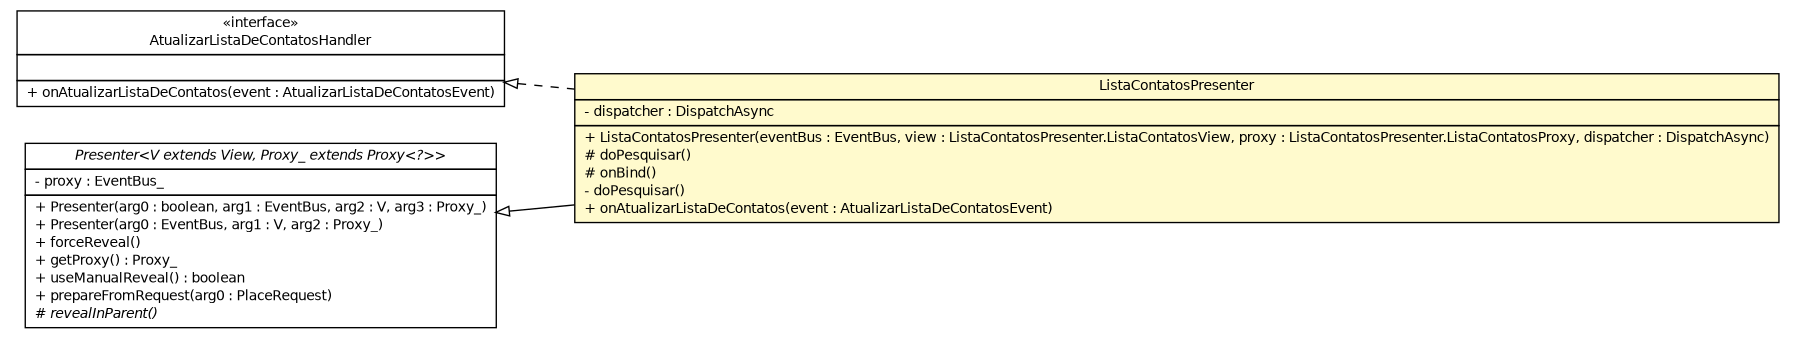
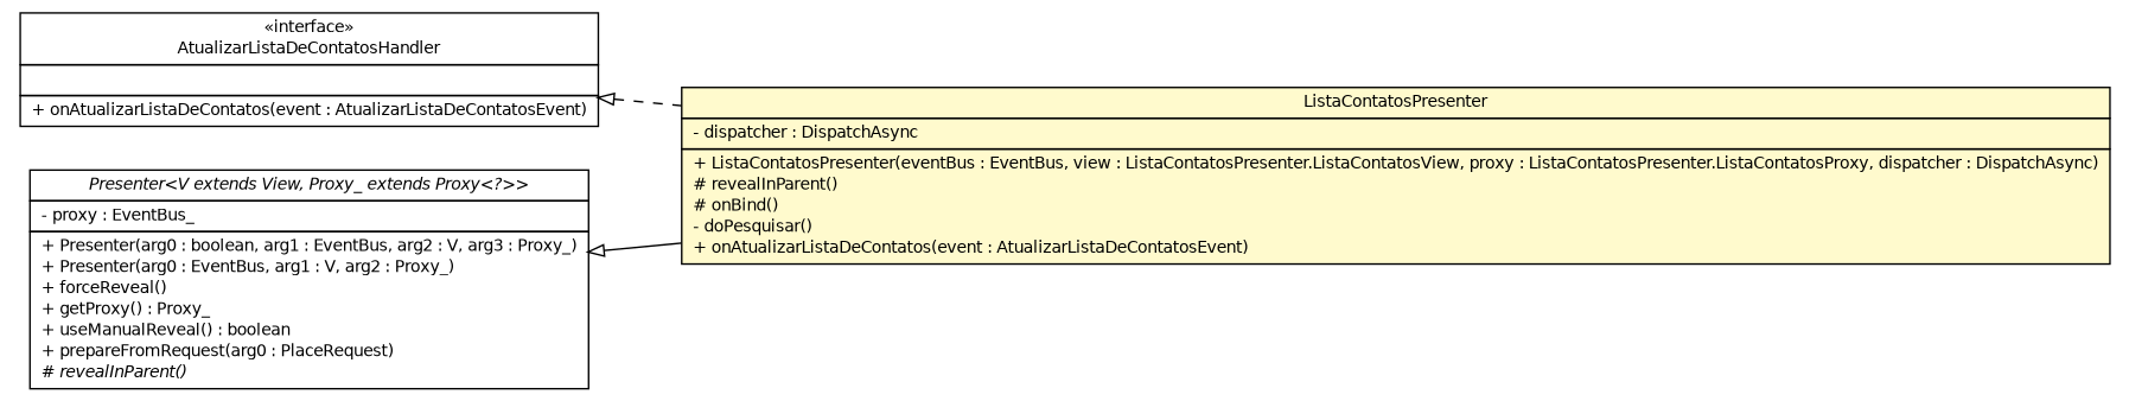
  digraph {
    nodesep=0.25
    rankdir=LR
    ranksep=0.5
    node [fontcolor=black fontname=Helvetica fontsize=10.0 shape=plaintext]
    edge [arrowtail=empty dir=back fontname=Helvetica fontsize=10 headport=p labelfontname=Helvetica labelfontsize=10 tailport=p]
    n1 [label=<<table title="br.net.meditec.client.events.AtualizarListaDeContatosEvent.AtualizarListaDeContatosHandler" border="0" cellborder="1" cellspacing="0" cellpadding="2" port="p" href="../../events/AtualizarListaDeContatosEvent.AtualizarListaDeContatosHandler.html"> 		<tr><td><table border="0" cellspacing="0" cellpadding="1"> <tr><td align="center" balign="center"> &#171;interface&#187; </td></tr> <tr><td align="center" balign="center"> AtualizarListaDeContatosHandler </td></tr> 		</table></td></tr> 		<tr><td><table border="0" cellspacing="0" cellpadding="1"> <tr><td align="left" balign="left">  </td></tr> 		</table></td></tr> 		<tr><td><table border="0" cellspacing="0" cellpadding="1"> <tr><td align="left" balign="left"> + onAtualizarListaDeContatos(event : AtualizarListaDeContatosEvent) </td></tr> 		</table></td></tr> 		</table>>]
-   n2 [label=<<table title="br.net.meditec.client.telas.contato.ListaContatosPresenter" border="0" cellborder="1" cellspacing="0" cellpadding="2" port="p" bgcolor="lemonChiffon" href="./ListaContatosPresenter.html"> 		<tr><td><table border="0" cellspacing="0" cellpadding="1"> <tr><td align="center" balign="center"> ListaContatosPresenter </td></tr> 		</table></td></tr> 		<tr><td><table border="0" cellspacing="0" cellpadding="1"> <tr><td align="left" balign="left"> - dispatcher : DispatchAsync </td></tr> 		</table></td></tr> 		<tr><td><table border="0" cellspacing="0" cellpadding="1"> <tr><td align="left" balign="left"> + ListaContatosPresenter(eventBus : EventBus, view : ListaContatosPresenter.ListaContatosView, proxy : ListaContatosPresenter.ListaContatosProxy, dispatcher : DispatchAsync) </td></tr> <tr><td align="left" balign="left"> # doPesquisar() </td></tr> <tr><td align="left" balign="left"> # onBind() </td></tr> <tr><td align="left" balign="left"> - doPesquisar() </td></tr> <tr><td align="left" balign="left"> + onAtualizarListaDeContatos(event : AtualizarListaDeContatosEvent) </td></tr> 		</table></td></tr> 		</table>>]
+   n2 [label=<<table title="br.net.meditec.client.telas.contato.ListaContatosPresenter" border="0" cellborder="1" cellspacing="0" cellpadding="2" port="p" bgcolor="lemonChiffon" href="./ListaContatosPresenter.html"> 		<tr><td><table border="0" cellspacing="0" cellpadding="1"> <tr><td align="center" balign="center"> ListaContatosPresenter </td></tr> 		</table></td></tr> 		<tr><td><table border="0" cellspacing="0" cellpadding="1"> <tr><td align="left" balign="left"> - dispatcher : DispatchAsync </td></tr> 		</table></td></tr> 		<tr><td><table border="0" cellspacing="0" cellpadding="1"> <tr><td align="left" balign="left"> + ListaContatosPresenter(eventBus : EventBus, view : ListaContatosPresenter.ListaContatosView, proxy : ListaContatosPresenter.ListaContatosProxy, dispatcher : DispatchAsync) </td></tr> <tr><td align="left" balign="left"> # revealInParent() </td></tr> <tr><td align="left" balign="left"> # onBind() </td></tr> <tr><td align="left" balign="left"> - doPesquisar() </td></tr> <tr><td align="left" balign="left"> + onAtualizarListaDeContatos(event : AtualizarListaDeContatosEvent) </td></tr> 		</table></td></tr> 		</table>>]
    n3 [label=<<table title="com.gwtplatform.mvp.client.Presenter" border="0" cellborder="1" cellspacing="0" cellpadding="2" port="p" href="http://java.sun.com/j2se/1.4.2/docs/api/com/gwtplatform/mvp/client/Presenter.html"> 		<tr><td><table border="0" cellspacing="0" cellpadding="1"> <tr><td align="center" balign="center"><font face="Helvetica-Oblique"> Presenter&lt;V extends View, Proxy_ extends Proxy&lt;?&gt;&gt; </font></td></tr> 		</table></td></tr> 		<tr><td><table border="0" cellspacing="0" cellpadding="1"> <tr><td align="left" balign="left"> - proxy : EventBus_ </td></tr> 		</table></td></tr> 		<tr><td><table border="0" cellspacing="0" cellpadding="1"> <tr><td align="left" balign="left"> + Presenter(arg0 : boolean, arg1 : EventBus, arg2 : V, arg3 : Proxy_) </td></tr> <tr><td align="left" balign="left"> + Presenter(arg0 : EventBus, arg1 : V, arg2 : Proxy_) </td></tr> <tr><td align="left" balign="left"> + forceReveal() </td></tr> <tr><td align="left" balign="left"> + getProxy() : Proxy_ </td></tr> <tr><td align="left" balign="left"> + useManualReveal() : boolean </td></tr> <tr><td align="left" balign="left"> + prepareFromRequest(arg0 : PlaceRequest) </td></tr> <tr><td align="left" balign="left"><font face="Helvetica-Oblique" point-size="10.0"> # revealInParent() </font></td></tr> 		</table></td></tr> 		</table>>]
    n1 -> n2 [style=dashed]
    n3 -> n2
  }
